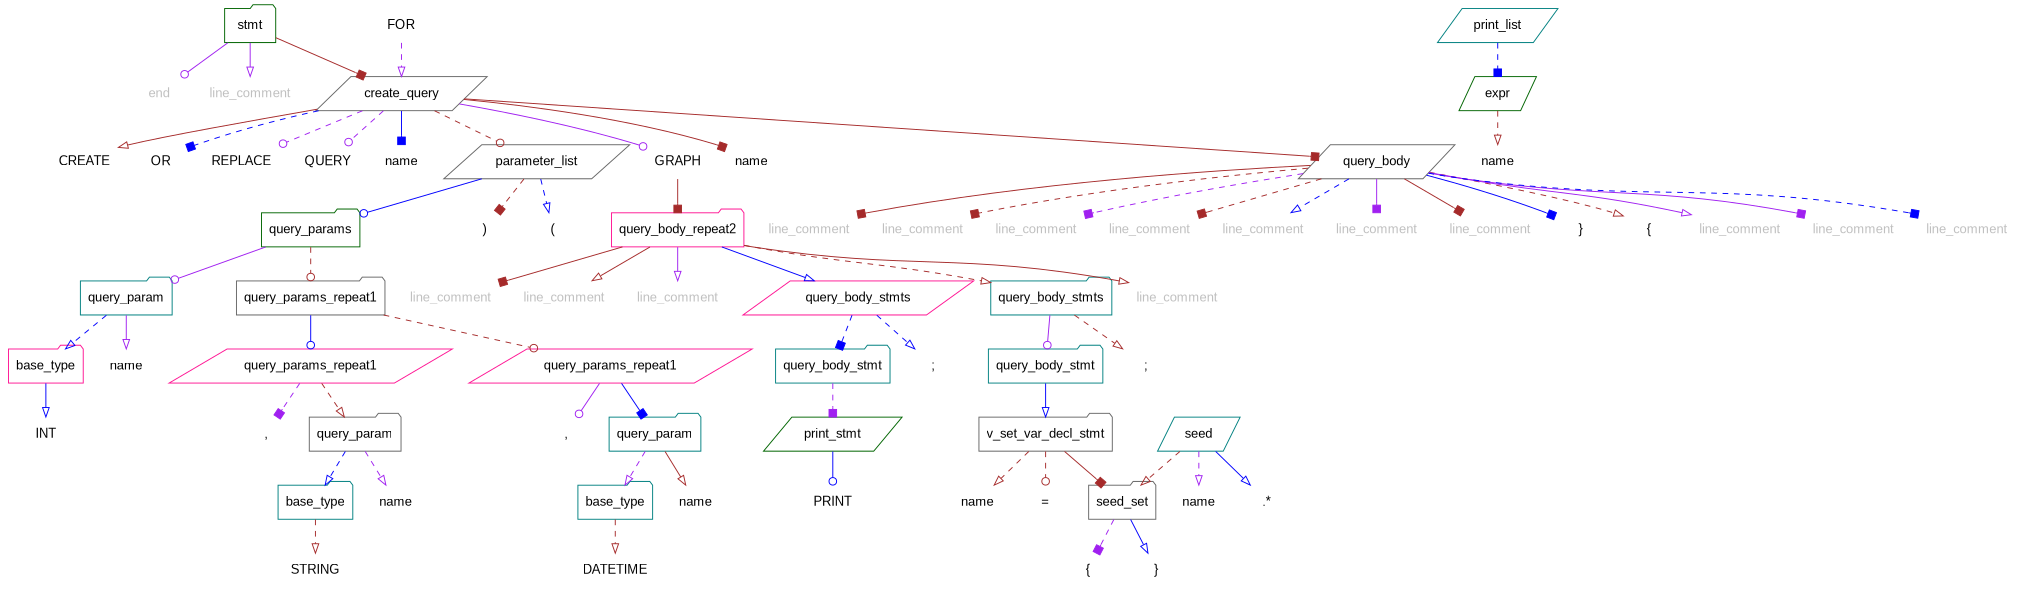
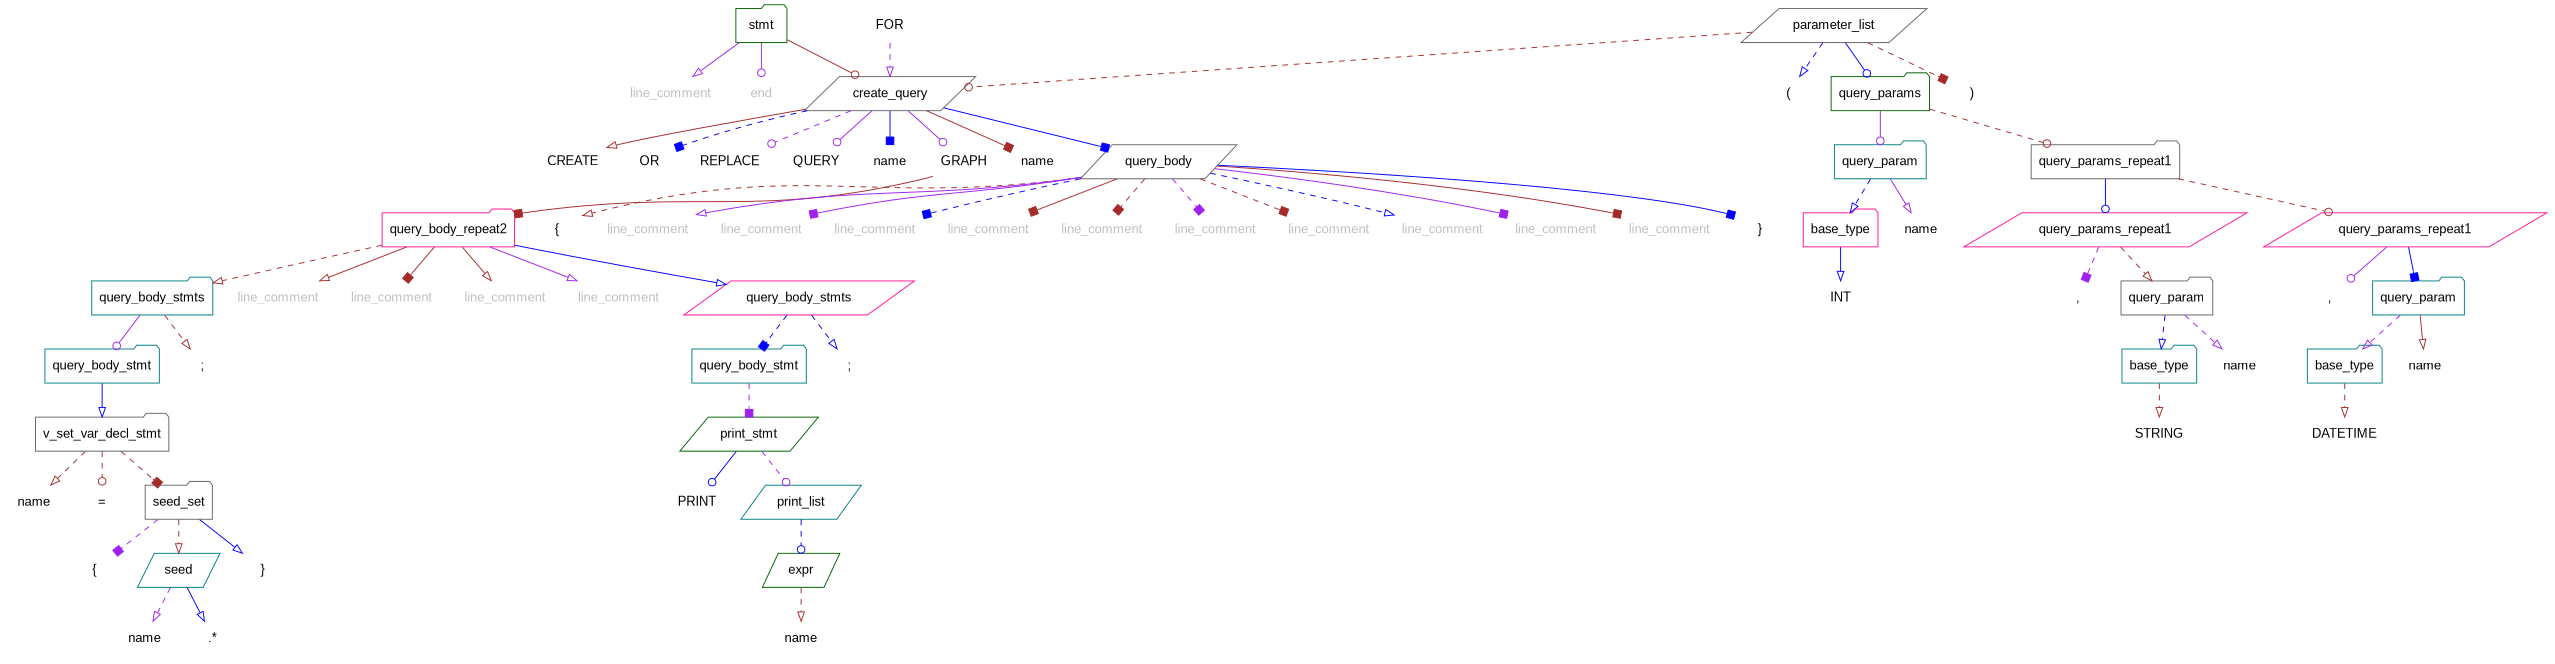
  digraph {
    fontname="Liberation Sans"
    node [color=deeppink fontname="Liberation Sans" shape=plaintext]
    edge [arrowhead=onormal color=brown fontname="Liberation Sans" style=solid]
    n1 [color=darkgreen label=stmt shape=folder]
    n2 [fontcolor=gray label=line_comment]
    n3 [color=gray40 label=create_query shape=parallelogram]
    n4 [color=darkgreen fontcolor=gray label=end]
    n5 [color=darkgreen label=CREATE]
    n6 [label=OR]
    n7 [color=teal label=REPLACE]
    n8 [color=gray40 label=QUERY]
    n9 [color=gray40 label=name]
    n10 [color=gray40 label=parameter_list shape=parallelogram]
    n11 [label="GRAPH"]
    n12 [color=darkgreen label=name]
    n13 [color=gray40 label=query_body shape=parallelogram]
    n14 [color=gray40 label="("]
    n15 [color=darkgreen label=query_params shape=folder]
    n16 [label=")"]
    n17 [color=teal label=FOR]
    n18 [label=query_body_repeat2 shape=folder]
    n19 [label="{"]
    n20 [color=darkgreen fontcolor=gray label=line_comment]
    n21 [color=darkgreen fontcolor=gray label=line_comment]
    n22 [color=darkgreen fontcolor=gray label=line_comment]
    n23 [fontcolor=gray label=line_comment]
    n24 [color=darkgreen fontcolor=gray label=line_comment]
    n25 [color=gray40 fontcolor=gray label=line_comment]
    n26 [color=darkgreen fontcolor=gray label=line_comment]
    n27 [fontcolor=gray label=line_comment]
    n28 [color=teal fontcolor=gray label=line_comment]
    n29 [color=darkgreen fontcolor=gray label=line_comment]
    n30 [color=teal label="}"]
    n31 [color=teal label=query_param shape=folder]
    n32 [color=gray40 label=query_params_repeat1 shape=folder]
    n33 [label=base_type shape=folder]
    n34 [label=name]
    n35 [label=query_params_repeat1 shape=parallelogram]
    n36 [label=query_params_repeat1 shape=parallelogram]
    n37 [color=darkgreen label=INT]
    n38 [color=gray40 label=","]
    n39 [color=gray40 label=query_param shape=folder]
    n40 [color=darkgreen label=","]
    n41 [color=teal label=query_param shape=folder]
    n42 [color=teal label=base_type shape=folder]
    n43 [color=darkgreen label=name]
    n44 [color=darkgreen label=STRING]
    n45 [color=teal label=base_type shape=folder]
    n46 [color=teal label=name]
    n47 [label=DATETIME]
    n48 [color=teal label=query_body_stmts shape=folder]
    n49 [fontcolor=gray label=line_comment]
    n50 [fontcolor=gray label=line_comment]
    n51 [color=gray40 fontcolor=gray label=line_comment]
    n52 [color=teal fontcolor=gray label=line_comment]
    n53 [label=query_body_stmts shape=parallelogram]
    n54 [color=teal label=query_body_stmt shape=folder]
    n55 [color=gray40 label=";"]
    n56 [color=teal label=query_body_stmt shape=folder]
    n57 [color=gray40 label=";"]
    n58 [color=gray40 label=v_set_var_decl_stmt shape=folder]
    n59 [label=name]
    n60 [color=gray40 label="="]
    n61 [color=gray40 label=seed_set shape=folder]
    n62 [color=gray40 label="{"]
    n63 [color=teal label=seed shape=parallelogram]
    n64 [color=darkgreen label="}"]
    n65 [label=name]
    n66 [color=teal label=".*"]
    n67 [color=darkgreen label=print_stmt shape=parallelogram]
    n68 [label=PRINT]
    n69 [color=teal label=print_list shape=parallelogram]
    n70 [color=darkgreen label=expr shape=parallelogram]
    n71 [color=gray40 label=name]
    n1 -> n2 [color=purple]
-   n1 -> n3 [arrowhead=box]
+   n1 -> n3 [arrowhead=odot]
    n1 -> n4 [arrowhead=odot color=purple]
    n3 -> n5
    n3 -> n6 [arrowhead=box color=blue style=dashed]
    n3 -> n7 [arrowhead=odot color=purple style=dashed]
-   n3 -> n8 [arrowhead=odot color=purple style=dashed]
+   n3 -> n8 [arrowhead=odot color=purple]
    n3 -> n9 [arrowhead=box color=blue]
-   n3 -> n10 [arrowhead=odot style=dashed]
+   n10 -> n3 [arrowhead=odot style=dashed]
    n3 -> n11 [arrowhead=odot color=purple]
    n3 -> n12 [arrowhead=box]
-   n3 -> n13 [arrowhead=box]
+   n3 -> n13 [arrowhead=box color=blue]
    n10 -> n14 [color=blue style=dashed]
    n10 -> n15 [arrowhead=odot color=blue]
    n10 -> n16 [arrowhead=box style=dashed]
    n11 -> n18 [arrowhead=box]
    n13 -> n19 [style=dashed]
    n13 -> n20 [color=purple]
    n13 -> n21 [arrowhead=box color=purple]
    n13 -> n22 [arrowhead=box color=blue style=dashed]
    n13 -> n23 [arrowhead=box]
    n13 -> n24 [arrowhead=box style=dashed]
    n13 -> n25 [arrowhead=box color=purple style=dashed]
    n13 -> n26 [arrowhead=box style=dashed]
    n13 -> n27 [color=blue style=dashed]
    n13 -> n28 [arrowhead=box color=purple]
    n13 -> n29 [arrowhead=box]
    n13 -> n30 [arrowhead=box color=blue]
    n15 -> n31 [arrowhead=odot color=purple]
    n15 -> n32 [arrowhead=odot style=dashed]
    n17 -> n3 [color=purple style=dashed]
    n18 -> n48 [style=dashed]
    n18 -> n49
    n18 -> n50 [arrowhead=box]
    n18 -> n51
    n18 -> n52 [color=purple]
    n18 -> n53 [color=blue]
    n31 -> n33 [color=blue style=dashed]
    n31 -> n34 [color=purple]
    n32 -> n35 [arrowhead=odot color=blue]
    n32 -> n36 [arrowhead=odot style=dashed]
    n33 -> n37 [color=blue]
    n35 -> n38 [arrowhead=box color=purple style=dashed]
    n35 -> n39 [style=dashed]
    n36 -> n40 [arrowhead=odot color=purple]
    n36 -> n41 [arrowhead=box color=blue]
    n39 -> n42 [color=blue style=dashed]
    n39 -> n43 [color=purple style=dashed]
    n41 -> n45 [color=purple style=dashed]
    n41 -> n46
    n42 -> n44 [style=dashed]
    n45 -> n47 [style=dashed]
    n48 -> n54 [arrowhead=odot color=purple]
    n48 -> n55 [style=dashed]
    n53 -> n56 [arrowhead=box color=blue style=dashed]
    n53 -> n57 [color=blue style=dashed]
    n54 -> n58 [color=blue]
    n56 -> n67 [arrowhead=box color=purple style=dashed]
    n58 -> n59 [style=dashed]
    n58 -> n60 [arrowhead=odot style=dashed]
-   n58 -> n61 [arrowhead=box]
+   n58 -> n61 [arrowhead=box style=dashed]
    n61 -> n62 [arrowhead=box color=purple style=dashed]
-   n63 -> n61 [style=dashed]
+   n61 -> n63 [style=dashed]
    n61 -> n64 [color=blue]
    n63 -> n65 [color=purple style=dashed]
    n63 -> n66 [color=blue]
    n67 -> n68 [arrowhead=odot color=blue]
-   n69 -> n70 [arrowhead=box color=blue style=dashed]
+   n67 -> n69 [arrowhead=odot color=purple style=dashed]
+   n69 -> n70 [arrowhead=odot color=blue style=dashed]
    n70 -> n71 [style=dashed]
  }
